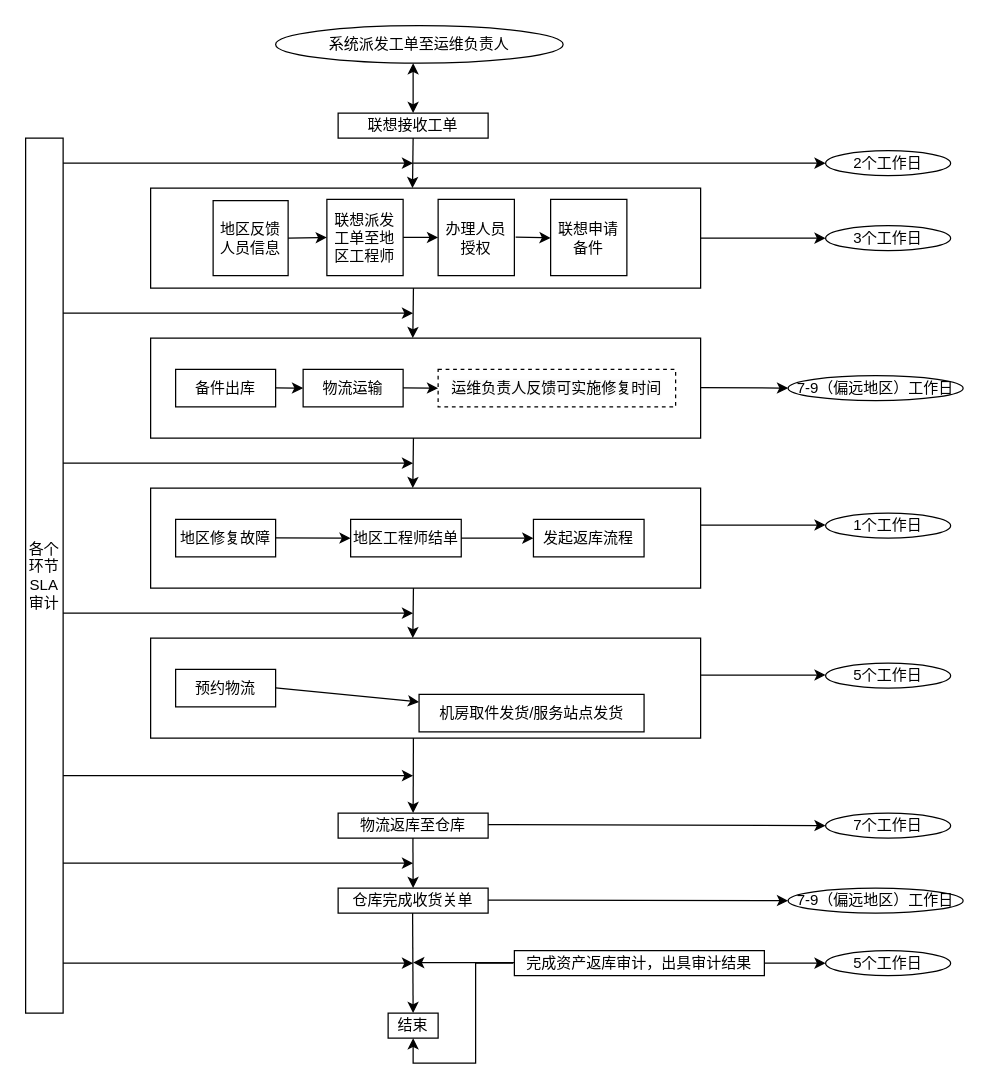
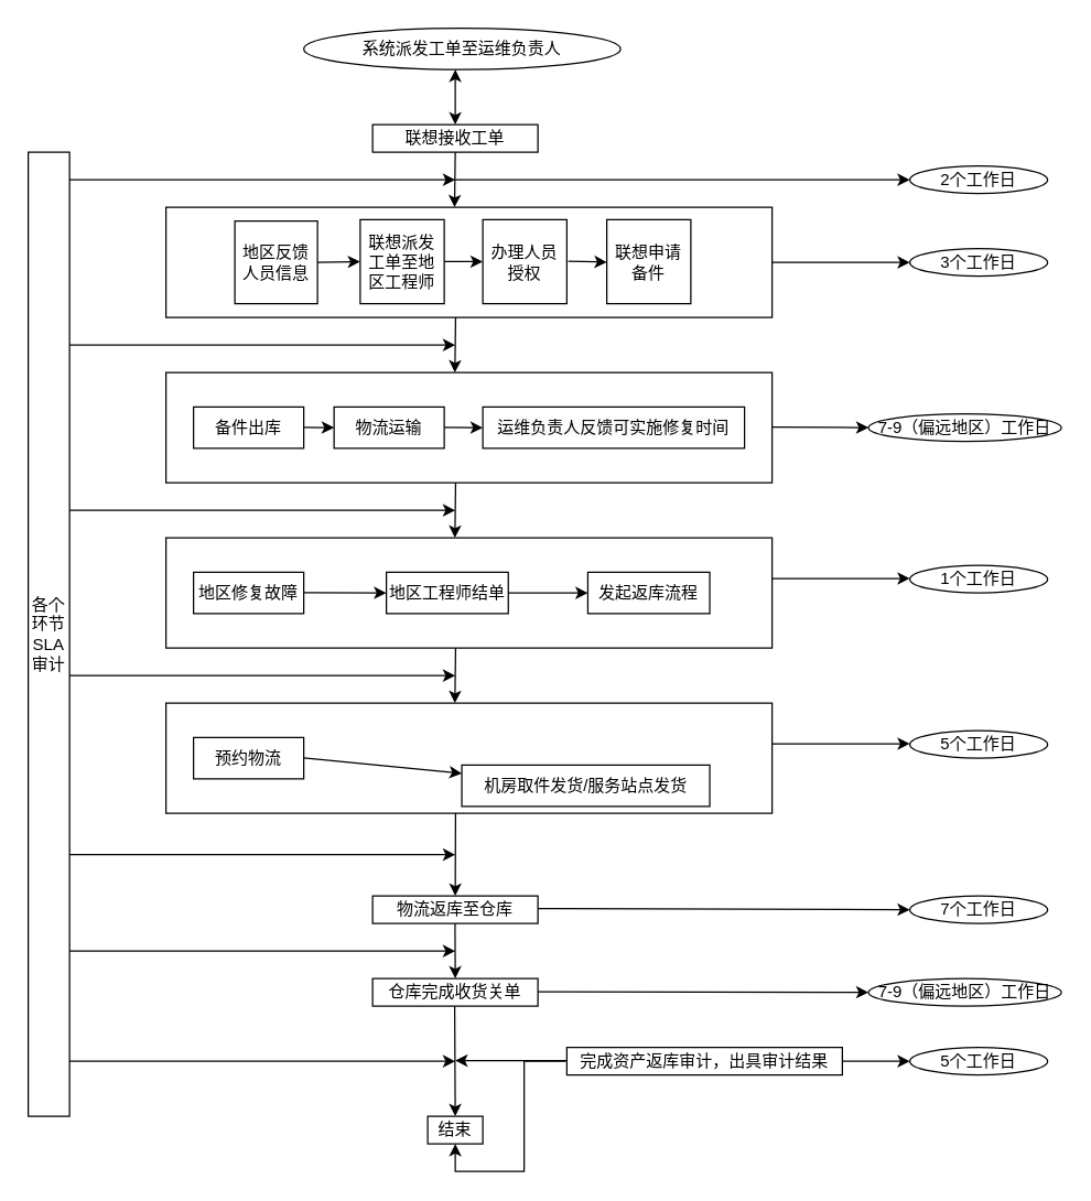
  <mxCell id="0" />
  <mxCell id="1" parent="0" />
  <mxCell id="2" value="各个环节SLA审计" style="rounded=0;whiteSpace=wrap;html=1;direction=south;" vertex="1" parent="1"><mxGeometry x="20" y="110" width="30" height="700" as="geometry" /></mxCell>
  <mxCell id="3" value="系统派发工单至运维负责人" style="ellipse;whiteSpace=wrap;html=1;" vertex="1" parent="1"><mxGeometry x="220" y="20" width="230" height="30" as="geometry" /></mxCell>
  <mxCell id="4" value="联想接收工单" style="rounded=0;whiteSpace=wrap;html=1;" vertex="1" parent="1"><mxGeometry x="270" y="90" width="120" height="20" as="geometry" /></mxCell>
  <mxCell id="5" value="" style="endArrow=classic;startArrow=classic;html=1;rounded=0;" edge="1" parent="1"><mxGeometry width="50" height="50" relative="1" as="geometry"><mxPoint x="330" y="90" as="sourcePoint" /><mxPoint x="330" y="50" as="targetPoint" /></mxGeometry></mxCell>
  <mxCell id="6" value="2个工作日" style="ellipse;whiteSpace=wrap;html=1;" vertex="1" parent="1"><mxGeometry x="660" y="120" width="100" height="20" as="geometry" /></mxCell>
  <mxCell id="7" value="" style="rounded=0;whiteSpace=wrap;html=1;" vertex="1" parent="1"><mxGeometry x="120" y="150" width="440" height="80" as="geometry" /></mxCell>
  <mxCell id="8" value="" style="endArrow=classic;html=1;rounded=0;" edge="1" parent="1"><mxGeometry width="50" height="50" relative="1" as="geometry"><mxPoint x="330" y="110" as="sourcePoint" /><mxPoint x="329.5" y="150" as="targetPoint" /></mxGeometry></mxCell>
  <mxCell id="9" value="" style="endArrow=classic;html=1;rounded=0;" edge="1" parent="1"><mxGeometry width="50" height="50" relative="1" as="geometry"><mxPoint x="50" y="130" as="sourcePoint" /><mxPoint x="330" y="130" as="targetPoint" /></mxGeometry></mxCell>
  <mxCell id="10" value="" style="endArrow=classic;html=1;rounded=0;" edge="1" parent="1" target="6"><mxGeometry width="50" height="50" relative="1" as="geometry"><mxPoint x="330" y="130" as="sourcePoint" /><mxPoint x="610" y="130" as="targetPoint" /></mxGeometry></mxCell>
  <mxCell id="11" value="地区反馈人员信息" style="whiteSpace=wrap;html=1;aspect=fixed;" vertex="1" parent="1"><mxGeometry x="170" y="160" width="60" height="60" as="geometry" /></mxCell>
  <mxCell id="12" value="联想派发工单至地区工程师" style="whiteSpace=wrap;html=1;aspect=fixed;" vertex="1" parent="1"><mxGeometry x="261" y="159" width="61" height="61" as="geometry" /></mxCell>
  <mxCell id="13" value="办理人员授权" style="whiteSpace=wrap;html=1;aspect=fixed;" vertex="1" parent="1"><mxGeometry x="350" y="159" width="61" height="61" as="geometry" /></mxCell>
  <mxCell id="14" value="联想申请备件" style="whiteSpace=wrap;html=1;aspect=fixed;" vertex="1" parent="1"><mxGeometry x="440" y="159" width="61" height="61" as="geometry" /></mxCell>
  <mxCell id="15" value="" style="endArrow=classic;html=1;rounded=0;entryX=0;entryY=0.5;entryDx=0;entryDy=0;" edge="1" parent="1" target="12"><mxGeometry width="50" height="50" relative="1" as="geometry"><mxPoint x="230" y="190" as="sourcePoint" /><mxPoint x="280" y="140" as="targetPoint" /></mxGeometry></mxCell>
  <mxCell id="16" value="" style="endArrow=classic;html=1;rounded=0;entryX=0;entryY=0.5;entryDx=0;entryDy=0;" edge="1" parent="1" target="13"><mxGeometry width="50" height="50" relative="1" as="geometry"><mxPoint x="322" y="189.32" as="sourcePoint" /><mxPoint x="346.584" y="189.673" as="targetPoint" /></mxGeometry></mxCell>
  <mxCell id="17" value="" style="endArrow=classic;html=1;rounded=0;entryX=0;entryY=0.5;entryDx=0;entryDy=0;" edge="1" parent="1"><mxGeometry width="50" height="50" relative="1" as="geometry"><mxPoint x="412" y="189.16" as="sourcePoint" /><mxPoint x="440" y="189.84" as="targetPoint" /></mxGeometry></mxCell>
  <mxCell id="18" value="3个工作日" style="ellipse;whiteSpace=wrap;html=1;" vertex="1" parent="1"><mxGeometry x="660" y="180" width="100" height="20" as="geometry" /></mxCell>
  <mxCell id="19" value="" style="endArrow=classic;html=1;rounded=0;" edge="1" parent="1"><mxGeometry width="50" height="50" relative="1" as="geometry"><mxPoint x="560" y="190" as="sourcePoint" /><mxPoint x="660" y="190" as="targetPoint" /></mxGeometry></mxCell>
  <mxCell id="20" value="" style="rounded=0;whiteSpace=wrap;html=1;" vertex="1" parent="1"><mxGeometry x="120" y="270" width="440" height="80" as="geometry" /></mxCell>
  <mxCell id="21" value="" style="endArrow=classic;html=1;rounded=0;" edge="1" parent="1"><mxGeometry width="50" height="50" relative="1" as="geometry"><mxPoint x="330.25" y="230" as="sourcePoint" /><mxPoint x="329.75" y="270" as="targetPoint" /></mxGeometry></mxCell>
  <mxCell id="22" value="" style="endArrow=classic;html=1;rounded=0;" edge="1" parent="1"><mxGeometry width="50" height="50" relative="1" as="geometry"><mxPoint x="50" y="250" as="sourcePoint" /><mxPoint x="330" y="250" as="targetPoint" /></mxGeometry></mxCell>
- <mxCell id="23" value="&lt;span style=&quot;color: rgb(0, 0, 0); font-family: Helvetica; font-size: 12px; font-style: normal; font-variant-ligatures: normal; font-variant-caps: normal; font-weight: 400; letter-spacing: normal; orphans: 2; text-align: center; text-indent: 0px; text-transform: none; widows: 2; word-spacing: 0px; -webkit-text-stroke-width: 0px; white-space: normal; background-color: rgb(251, 251, 251); text-decoration-thickness: initial; text-decoration-style: initial; text-decoration-color: initial; display: inline !important; float: none;&quot;&gt;运维负责人反馈可实施修复时间&lt;/span&gt;" style="rounded=0;whiteSpace=wrap;html=1;dashed=1;" vertex="1" parent="1"><mxGeometry x="350" y="295" width="190" height="30" as="geometry" /></mxCell>
+ <mxCell id="23" value="&lt;span style=&quot;color: rgb(0, 0, 0); font-family: Helvetica; font-size: 12px; font-style: normal; font-variant-ligatures: normal; font-variant-caps: normal; font-weight: 400; letter-spacing: normal; orphans: 2; text-align: center; text-indent: 0px; text-transform: none; widows: 2; word-spacing: 0px; -webkit-text-stroke-width: 0px; white-space: normal; background-color: rgb(251, 251, 251); text-decoration-thickness: initial; text-decoration-style: initial; text-decoration-color: initial; display: inline !important; float: none;&quot;&gt;运维负责人反馈可实施修复时间&lt;/span&gt;" style="rounded=0;whiteSpace=wrap;html=1;" vertex="1" parent="1"><mxGeometry x="350" y="295" width="190" height="30" as="geometry" /></mxCell>
  <mxCell id="24" value="物流运输" style="rounded=0;whiteSpace=wrap;html=1;" vertex="1" parent="1"><mxGeometry x="242" y="295" width="80" height="30" as="geometry" /></mxCell>
  <mxCell id="25" value="备件出库" style="rounded=0;whiteSpace=wrap;html=1;" vertex="1" parent="1"><mxGeometry x="140" y="295" width="80" height="30" as="geometry" /></mxCell>
  <mxCell id="26" value="" style="endArrow=classic;html=1;rounded=0;entryX=0;entryY=0.5;entryDx=0;entryDy=0;" edge="1" parent="1" target="24"><mxGeometry width="50" height="50" relative="1" as="geometry"><mxPoint x="220" y="309.88" as="sourcePoint" /><mxPoint x="240" y="310.12" as="targetPoint" /></mxGeometry></mxCell>
  <mxCell id="27" value="" style="endArrow=classic;html=1;rounded=0;entryX=0;entryY=0.5;entryDx=0;entryDy=0;" edge="1" parent="1" target="23"><mxGeometry width="50" height="50" relative="1" as="geometry"><mxPoint x="322" y="309.88" as="sourcePoint" /><mxPoint x="344" y="310" as="targetPoint" /></mxGeometry></mxCell>
  <mxCell id="28" value="7-9（偏远地区）工作日" style="ellipse;whiteSpace=wrap;html=1;" vertex="1" parent="1"><mxGeometry x="630" y="300" width="140" height="20" as="geometry" /></mxCell>
  <mxCell id="29" value="" style="endArrow=classic;html=1;rounded=0;entryX=0;entryY=0.5;entryDx=0;entryDy=0;" edge="1" parent="1" target="28"><mxGeometry width="50" height="50" relative="1" as="geometry"><mxPoint x="560" y="309.58" as="sourcePoint" /><mxPoint x="620" y="310.41" as="targetPoint" /></mxGeometry></mxCell>
  <mxCell id="30" value="" style="rounded=0;whiteSpace=wrap;html=1;" vertex="1" parent="1"><mxGeometry x="120" y="390" width="440" height="80" as="geometry" /></mxCell>
  <mxCell id="31" value="" style="endArrow=classic;html=1;rounded=0;" edge="1" parent="1"><mxGeometry width="50" height="50" relative="1" as="geometry"><mxPoint x="330.25" y="350" as="sourcePoint" /><mxPoint x="329.75" y="390" as="targetPoint" /></mxGeometry></mxCell>
  <mxCell id="32" value="" style="endArrow=classic;html=1;rounded=0;" edge="1" parent="1"><mxGeometry width="50" height="50" relative="1" as="geometry"><mxPoint x="50" y="370" as="sourcePoint" /><mxPoint x="330" y="370" as="targetPoint" /></mxGeometry></mxCell>
  <mxCell id="33" value="地区修复故障" style="rounded=0;whiteSpace=wrap;html=1;" vertex="1" parent="1"><mxGeometry x="140" y="415" width="80" height="30" as="geometry" /></mxCell>
  <mxCell id="34" value="地区工程师结单" style="rounded=0;whiteSpace=wrap;html=1;" vertex="1" parent="1"><mxGeometry x="280" y="415" width="88.5" height="30" as="geometry" /></mxCell>
  <mxCell id="35" value="发起返库流程" style="rounded=0;whiteSpace=wrap;html=1;" vertex="1" parent="1"><mxGeometry x="426.25" y="415" width="88.5" height="30" as="geometry" /></mxCell>
  <mxCell id="36" value="" style="endArrow=classic;html=1;rounded=0;entryX=0;entryY=0.5;entryDx=0;entryDy=0;" edge="1" parent="1" target="34"><mxGeometry width="50" height="50" relative="1" as="geometry"><mxPoint x="220" y="429.82" as="sourcePoint" /><mxPoint x="242" y="429.94" as="targetPoint" /></mxGeometry></mxCell>
  <mxCell id="37" value="" style="endArrow=classic;html=1;rounded=0;entryX=0;entryY=0.5;entryDx=0;entryDy=0;" edge="1" parent="1" target="35"><mxGeometry width="50" height="50" relative="1" as="geometry"><mxPoint x="368.5" y="430.02" as="sourcePoint" /><mxPoint x="424.038" y="429.91" as="targetPoint" /></mxGeometry></mxCell>
  <mxCell id="38" value="1个工作日" style="ellipse;whiteSpace=wrap;html=1;" vertex="1" parent="1"><mxGeometry x="660" y="410" width="100" height="20" as="geometry" /></mxCell>
  <mxCell id="39" value="" style="endArrow=classic;html=1;rounded=0;" edge="1" parent="1"><mxGeometry width="50" height="50" relative="1" as="geometry"><mxPoint x="560" y="419.55" as="sourcePoint" /><mxPoint x="660" y="419.55" as="targetPoint" /></mxGeometry></mxCell>
  <mxCell id="40" value="" style="rounded=0;whiteSpace=wrap;html=1;" vertex="1" parent="1"><mxGeometry x="120" y="510" width="440" height="80" as="geometry" /></mxCell>
  <mxCell id="41" value="" style="endArrow=classic;html=1;rounded=0;" edge="1" parent="1"><mxGeometry width="50" height="50" relative="1" as="geometry"><mxPoint x="330.25" y="470" as="sourcePoint" /><mxPoint x="329.75" y="510" as="targetPoint" /></mxGeometry></mxCell>
  <mxCell id="42" value="" style="endArrow=classic;html=1;rounded=0;" edge="1" parent="1"><mxGeometry width="50" height="50" relative="1" as="geometry"><mxPoint x="50" y="490" as="sourcePoint" /><mxPoint x="330" y="490" as="targetPoint" /></mxGeometry></mxCell>
  <mxCell id="43" value="预约物流" style="rounded=0;whiteSpace=wrap;html=1;" vertex="1" parent="1"><mxGeometry x="140" y="535" width="80" height="30" as="geometry" /></mxCell>
  <mxCell id="44" value="机房取件发货/服务站点发货" style="rounded=0;whiteSpace=wrap;html=1;" vertex="1" parent="1"><mxGeometry x="334.75" y="555" width="180" height="30" as="geometry" /></mxCell>
  <mxCell id="45" value="" style="endArrow=classic;html=1;rounded=0;" edge="1" parent="1" target="44"><mxGeometry width="50" height="50" relative="1" as="geometry"><mxPoint x="220" y="549.74" as="sourcePoint" /><mxPoint x="248" y="549.86" as="targetPoint" /></mxGeometry></mxCell>
  <mxCell id="46" value="5个工作日" style="ellipse;whiteSpace=wrap;html=1;" vertex="1" parent="1"><mxGeometry x="660" y="530" width="100" height="20" as="geometry" /></mxCell>
  <mxCell id="47" value="" style="endArrow=classic;html=1;rounded=0;" edge="1" parent="1"><mxGeometry width="50" height="50" relative="1" as="geometry"><mxPoint x="560" y="539.55" as="sourcePoint" /><mxPoint x="660" y="539.55" as="targetPoint" /></mxGeometry></mxCell>
  <mxCell id="48" value="物流返库至仓库" style="rounded=0;whiteSpace=wrap;html=1;" vertex="1" parent="1"><mxGeometry x="270" y="650" width="120" height="20" as="geometry" /></mxCell>
  <mxCell id="49" value="" style="endArrow=classic;html=1;rounded=0;entryX=0.5;entryY=0;entryDx=0;entryDy=0;" edge="1" parent="1" target="48"><mxGeometry width="50" height="50" relative="1" as="geometry"><mxPoint x="330.23" y="590" as="sourcePoint" /><mxPoint x="329.73" y="630" as="targetPoint" /></mxGeometry></mxCell>
  <mxCell id="50" value="7个工作日" style="ellipse;whiteSpace=wrap;html=1;" vertex="1" parent="1"><mxGeometry x="660" y="650" width="100" height="20" as="geometry" /></mxCell>
  <mxCell id="51" value="" style="endArrow=classic;html=1;rounded=0;entryX=0;entryY=0.5;entryDx=0;entryDy=0;" edge="1" parent="1" target="50"><mxGeometry width="50" height="50" relative="1" as="geometry"><mxPoint x="390" y="659.2" as="sourcePoint" /><mxPoint x="490" y="659.2" as="targetPoint" /></mxGeometry></mxCell>
  <mxCell id="52" value="" style="endArrow=classic;html=1;rounded=0;" edge="1" parent="1"><mxGeometry width="50" height="50" relative="1" as="geometry"><mxPoint x="50" y="620" as="sourcePoint" /><mxPoint x="330" y="620" as="targetPoint" /></mxGeometry></mxCell>
  <mxCell id="53" value="仓库完成收货关单" style="rounded=0;whiteSpace=wrap;html=1;" vertex="1" parent="1"><mxGeometry x="270" y="710" width="120" height="20" as="geometry" /></mxCell>
  <mxCell id="54" value="" style="endArrow=classic;html=1;rounded=0;" edge="1" parent="1"><mxGeometry width="50" height="50" relative="1" as="geometry"><mxPoint x="329.83" y="670" as="sourcePoint" /><mxPoint x="330" y="710" as="targetPoint" /></mxGeometry></mxCell>
  <mxCell id="55" value="7-9（偏远地区）工作日" style="ellipse;whiteSpace=wrap;html=1;" vertex="1" parent="1"><mxGeometry x="630" y="710" width="140" height="20" as="geometry" /></mxCell>
  <mxCell id="56" value="" style="endArrow=classic;html=1;rounded=0;" edge="1" parent="1"><mxGeometry width="50" height="50" relative="1" as="geometry"><mxPoint x="390" y="719.52" as="sourcePoint" /><mxPoint x="630" y="720" as="targetPoint" /></mxGeometry></mxCell>
  <mxCell id="57" value="" style="endArrow=classic;html=1;rounded=0;" edge="1" parent="1"><mxGeometry width="50" height="50" relative="1" as="geometry"><mxPoint x="50" y="690" as="sourcePoint" /><mxPoint x="330" y="690" as="targetPoint" /></mxGeometry></mxCell>
  <mxCell id="58" value="结束" style="whiteSpace=wrap;html=1;rounded=0;" vertex="1" parent="1"><mxGeometry x="310" y="810" width="40" height="20" as="geometry" /></mxCell>
  <mxCell id="59" value="" style="endArrow=classic;html=1;rounded=0;entryX=0.5;entryY=0;entryDx=0;entryDy=0;" edge="1" parent="1" target="58"><mxGeometry width="50" height="50" relative="1" as="geometry"><mxPoint x="329.58" y="730" as="sourcePoint" /><mxPoint x="329.75" y="770" as="targetPoint" /></mxGeometry></mxCell>
  <mxCell id="60" value="" style="endArrow=classic;html=1;rounded=0;" edge="1" parent="1"><mxGeometry width="50" height="50" relative="1" as="geometry"><mxPoint x="50" y="770" as="sourcePoint" /><mxPoint x="330" y="770" as="targetPoint" /></mxGeometry></mxCell>
  <mxCell id="61" value="完成资产返库审计，出具审计结果" style="rounded=0;whiteSpace=wrap;html=1;" vertex="1" parent="1"><mxGeometry x="411" y="760" width="200" height="20" as="geometry" /></mxCell>
  <mxCell id="62" value="" style="endArrow=classic;html=1;rounded=0;exitX=0;exitY=0.5;exitDx=0;exitDy=0;edgeStyle=orthogonalEdgeStyle;" edge="1" parent="1"><mxGeometry width="50" height="50" relative="1" as="geometry"><mxPoint x="411" y="769.58" as="sourcePoint" /><mxPoint x="330" y="769.58" as="targetPoint" /><Array as="points"><mxPoint x="350" y="770" /><mxPoint x="350" y="770" /></Array></mxGeometry></mxCell>
  <mxCell id="63" value="5个工作日" style="ellipse;whiteSpace=wrap;html=1;" vertex="1" parent="1"><mxGeometry x="660" y="760" width="100" height="20" as="geometry" /></mxCell>
  <mxCell id="64" value="" style="endArrow=classic;html=1;rounded=0;entryX=0;entryY=0.5;entryDx=0;entryDy=0;" edge="1" parent="1" target="63"><mxGeometry width="50" height="50" relative="1" as="geometry"><mxPoint x="611" y="770" as="sourcePoint" /><mxPoint x="661" y="720" as="targetPoint" /></mxGeometry></mxCell>
  <mxCell id="65" value="" style="endArrow=classic;html=1;rounded=0;edgeStyle=orthogonalEdgeStyle;entryX=0.5;entryY=1;entryDx=0;entryDy=0;" edge="1" parent="1" target="58"><mxGeometry width="50" height="50" relative="1" as="geometry"><mxPoint x="410" y="770" as="sourcePoint" /><mxPoint x="330" y="860" as="targetPoint" /><Array as="points"><mxPoint x="380" y="770" /><mxPoint x="380" y="850" /><mxPoint x="330" y="850" /></Array></mxGeometry></mxCell>
